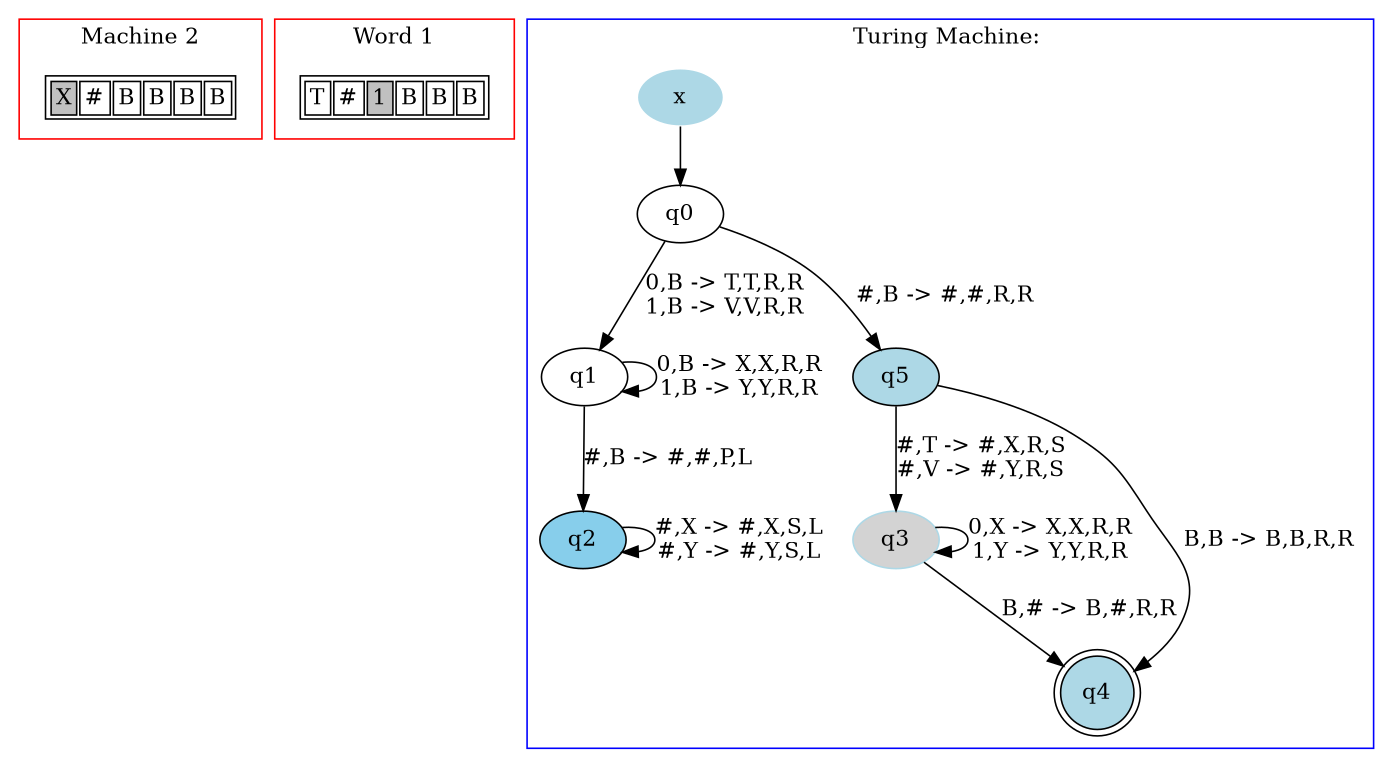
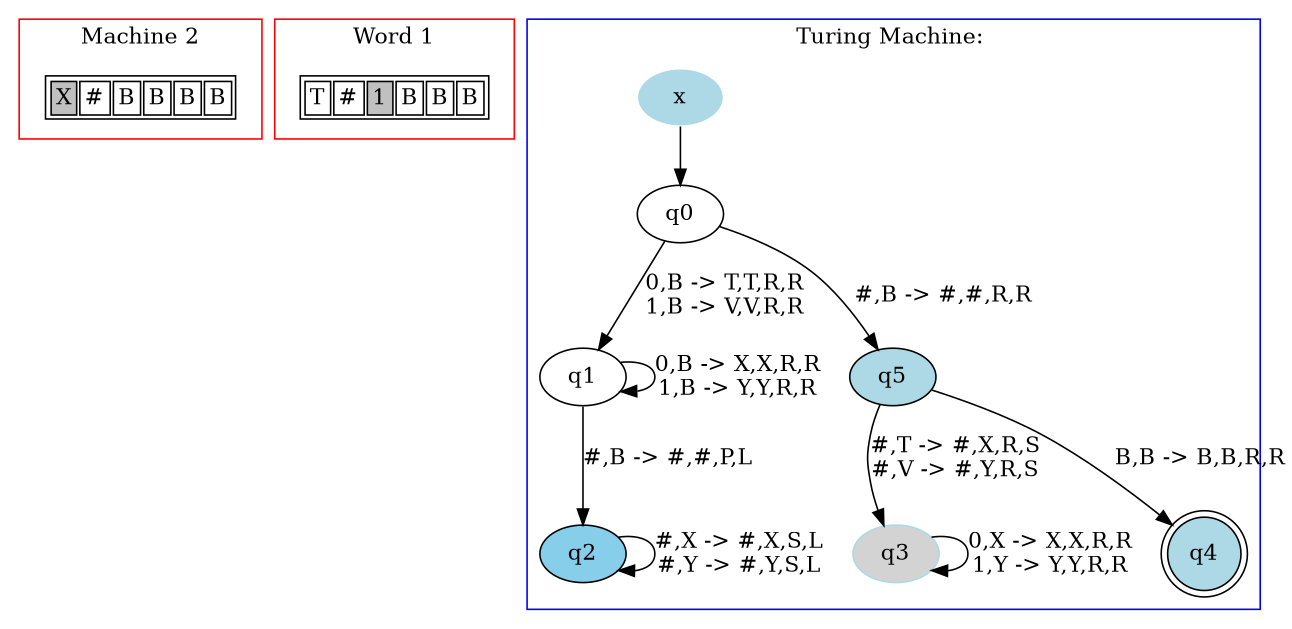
  digraph {
    node [fillcolor=lightblue style=filled]
    n1 [label=<<TABLE> <TR> <TD BGCOLOR="gray"><FONT>X</FONT></TD> <TD><FONT>#</FONT></TD> <TD><FONT>B</FONT></TD> <TD><FONT>B</FONT></TD> <TD><FONT>B</FONT></TD> <TD><FONT>B</FONT></TD> </TR> </TABLE>> shape=plaintext fillcolor="" style=""]
    n2 [label=<<TABLE> <TR> <TD><FONT>T</FONT></TD> <TD><FONT>#</FONT></TD> <TD BGCOLOR="gray"><FONT>1</FONT></TD> <TD><FONT>B</FONT></TD> <TD><FONT>B</FONT></TD> <TD><FONT>B</FONT></TD> </TR> </TABLE>> shape=plaintext fillcolor="" style=""]
    q0 [fillcolor=white]
    q1 [fillcolor=white]
    q5
    q2 [fillcolor=skyblue]
    q3 [color=lightblue fillcolor=lightgrey]
    q4 [shape=doublecircle]
    x [color=white]
    subgraph cluster_1 {
      color=red
      label="Machine 2"
      n1
    }
    subgraph cluster_2 {
      color=red
      label="Word 1"
      n2
    }
    subgraph cluster_3 {
      color=blue
      label="Turing Machine: "
      q0
      q1
      q5
      q2
      q3
      q4
      x
    }
    q0 -> q1 [label="0,B -> T,T,R,R\n1,B -> V,V,R,R"]
    q0 -> q5 [label="#,B -> #,#,R,R"]
    q1 -> q1 [label="0,B -> X,X,R,R\n1,B -> Y,Y,R,R"]
    q1 -> q2 [label="#,B -> #,#,P,L"]
    q5 -> q3 [label="#,T -> #,X,R,S\n#,V -> #,Y,R,S"]
    q5 -> q4 [label="B,B -> B,B,R,R"]
    q2 -> q2 [label="#,X -> #,X,S,L\n#,Y -> #,Y,S,L"]
    q3 -> q3 [label="0,X -> X,X,R,R\n1,Y -> Y,Y,R,R"]
-   q3 -> q4 [label="B,# -> B,#,R,R"]
    x -> q0
  }
